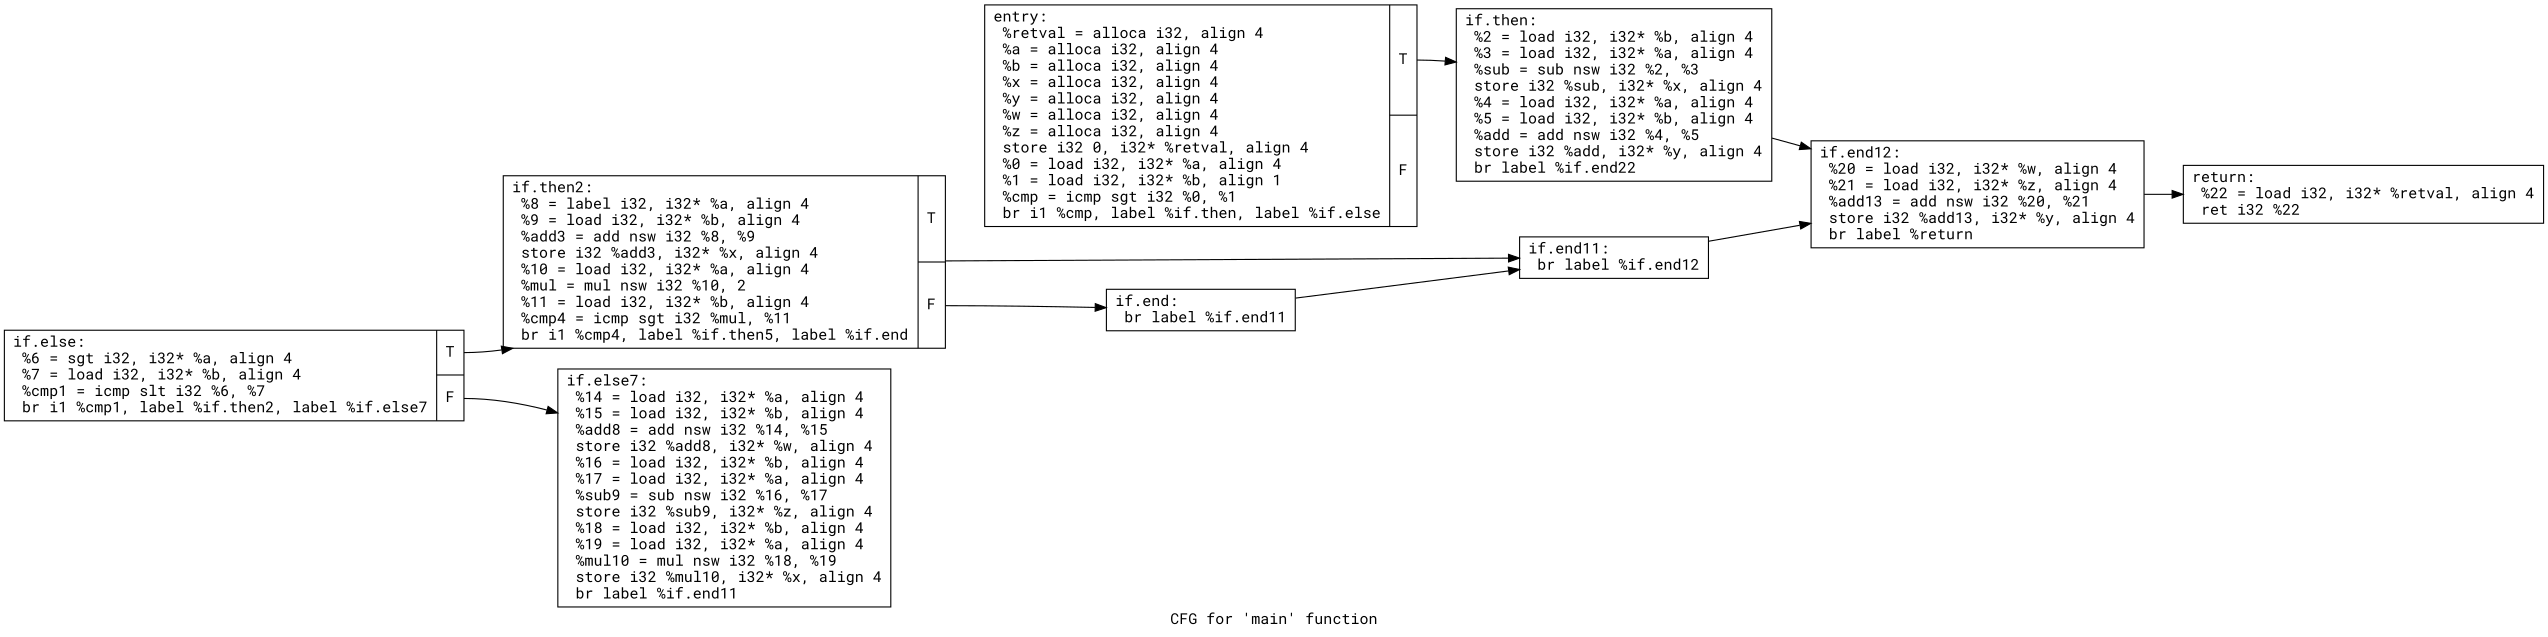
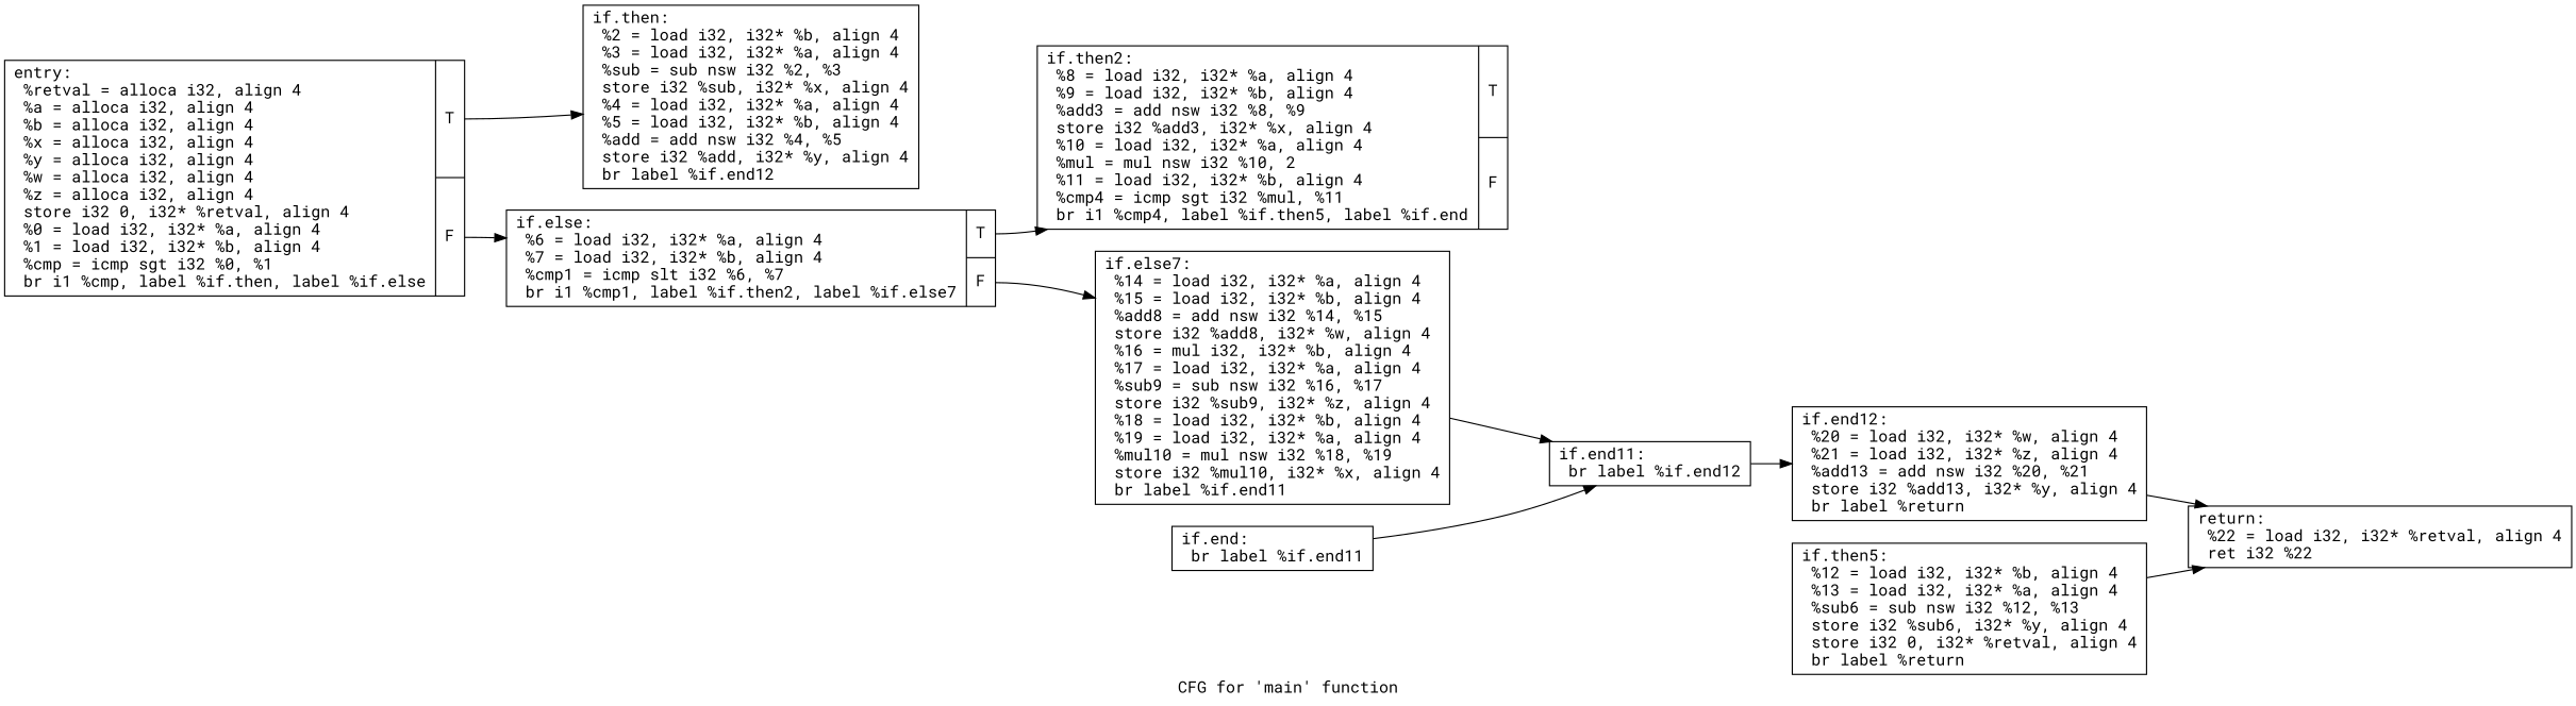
  digraph {
    fontname="Roboto Mono"
    label="CFG for 'main' function"
    rankdir=LR
    node [fontname="Roboto Mono" shape=record]
    edge [fontname="Roboto Mono"]
-   n1 [label="{entry:\l  %retval = alloca i32, align 4\l  %a = alloca i32, align 4\l  %b = alloca i32, align 4\l  %x = alloca i32, align 4\l  %y = alloca i32, align 4\l  %w = alloca i32, align 4\l  %z = alloca i32, align 4\l  store i32 0, i32* %retval, align 4\l  %0 = load i32, i32* %a, align 4\l  %1 = load i32, i32* %b, align 1\l  %cmp = icmp sgt i32 %0, %1\l  br i1 %cmp, label %if.then, label %if.else\l|{<s0>T|<s1>F}}"]
-   n2 [label="{if.then:                                          \l  %2 = load i32, i32* %b, align 4\l  %3 = load i32, i32* %a, align 4\l  %sub = sub nsw i32 %2, %3\l  store i32 %sub, i32* %x, align 4\l  %4 = load i32, i32* %a, align 4\l  %5 = load i32, i32* %b, align 4\l  %add = add nsw i32 %4, %5\l  store i32 %add, i32* %y, align 4\l  br label %if.end22\l}"]
-   n3 [label="{if.else:                                          \l  %6 = sgt i32, i32* %a, align 4\l  %7 = load i32, i32* %b, align 4\l  %cmp1 = icmp slt i32 %6, %7\l  br i1 %cmp1, label %if.then2, label %if.else7\l|{<s0>T|<s1>F}}"]
+   n1 [label="{entry:\l  %retval = alloca i32, align 4\l  %a = alloca i32, align 4\l  %b = alloca i32, align 4\l  %x = alloca i32, align 4\l  %y = alloca i32, align 4\l  %w = alloca i32, align 4\l  %z = alloca i32, align 4\l  store i32 0, i32* %retval, align 4\l  %0 = load i32, i32* %a, align 4\l  %1 = load i32, i32* %b, align 4\l  %cmp = icmp sgt i32 %0, %1\l  br i1 %cmp, label %if.then, label %if.else\l|{<s0>T|<s1>F}}"]
+   n2 [label="{if.then:                                          \l  %2 = load i32, i32* %b, align 4\l  %3 = load i32, i32* %a, align 4\l  %sub = sub nsw i32 %2, %3\l  store i32 %sub, i32* %x, align 4\l  %4 = load i32, i32* %a, align 4\l  %5 = load i32, i32* %b, align 4\l  %add = add nsw i32 %4, %5\l  store i32 %add, i32* %y, align 4\l  br label %if.end12\l}"]
+   n3 [label="{if.else:                                          \l  %6 = load i32, i32* %a, align 4\l  %7 = load i32, i32* %b, align 4\l  %cmp1 = icmp slt i32 %6, %7\l  br i1 %cmp1, label %if.then2, label %if.else7\l|{<s0>T|<s1>F}}"]
    n4 [label="{if.end12:                                         \l  %20 = load i32, i32* %w, align 4\l  %21 = load i32, i32* %z, align 4\l  %add13 = add nsw i32 %20, %21\l  store i32 %add13, i32* %y, align 4\l  br label %return\l}"]
-   n5 [label="{if.then2:                                         \l  %8 = label i32, i32* %a, align 4\l  %9 = load i32, i32* %b, align 4\l  %add3 = add nsw i32 %8, %9\l  store i32 %add3, i32* %x, align 4\l  %10 = load i32, i32* %a, align 4\l  %mul = mul nsw i32 %10, 2\l  %11 = load i32, i32* %b, align 4\l  %cmp4 = icmp sgt i32 %mul, %11\l  br i1 %cmp4, label %if.then5, label %if.end\l|{<s0>T|<s1>F}}"]
-   n6 [label="{if.else7:                                         \l  %14 = load i32, i32* %a, align 4\l  %15 = load i32, i32* %b, align 4\l  %add8 = add nsw i32 %14, %15\l  store i32 %add8, i32* %w, align 4\l  %16 = load i32, i32* %b, align 4\l  %17 = load i32, i32* %a, align 4\l  %sub9 = sub nsw i32 %16, %17\l  store i32 %sub9, i32* %z, align 4\l  %18 = load i32, i32* %b, align 4\l  %19 = load i32, i32* %a, align 4\l  %mul10 = mul nsw i32 %18, %19\l  store i32 %mul10, i32* %x, align 4\l  br label %if.end11\l}"]
+   n5 [label="{if.then2:                                         \l  %8 = load i32, i32* %a, align 4\l  %9 = load i32, i32* %b, align 4\l  %add3 = add nsw i32 %8, %9\l  store i32 %add3, i32* %x, align 4\l  %10 = load i32, i32* %a, align 4\l  %mul = mul nsw i32 %10, 2\l  %11 = load i32, i32* %b, align 4\l  %cmp4 = icmp sgt i32 %mul, %11\l  br i1 %cmp4, label %if.then5, label %if.end\l|{<s0>T|<s1>F}}"]
+   n6 [label="{if.else7:                                         \l  %14 = load i32, i32* %a, align 4\l  %15 = load i32, i32* %b, align 4\l  %add8 = add nsw i32 %14, %15\l  store i32 %add8, i32* %w, align 4\l  %16 = mul i32, i32* %b, align 4\l  %17 = load i32, i32* %a, align 4\l  %sub9 = sub nsw i32 %16, %17\l  store i32 %sub9, i32* %z, align 4\l  %18 = load i32, i32* %b, align 4\l  %19 = load i32, i32* %a, align 4\l  %mul10 = mul nsw i32 %18, %19\l  store i32 %mul10, i32* %x, align 4\l  br label %if.end11\l}"]
    n7 [label="{return:                                           \l  %22 = load i32, i32* %retval, align 4\l  ret i32 %22\l}"]
    n8 [label="{if.end:                                           \l  br label %if.end11\l}"]
    n9 [label="{if.end11:                                         \l  br label %if.end12\l}"]
+   n10 [label="{if.then5:                                         \l  %12 = load i32, i32* %b, align 4\l  %13 = load i32, i32* %a, align 4\l  %sub6 = sub nsw i32 %12, %13\l  store i32 %sub6, i32* %y, align 4\l  store i32 0, i32* %retval, align 4\l  br label %return\l}"]
    n1 -> n2 [tailport=s0]
-   n2 -> n4
+   n1 -> n3 [tailport=s1]
    n3 -> n5 [tailport=s0]
    n3 -> n6 [tailport=s1]
    n4 -> n7
-   n5 -> n8 [tailport=s1]
-   n5 -> n9
+   n6 -> n9
    n8 -> n9
    n9 -> n4
+   n10 -> n7
  }
